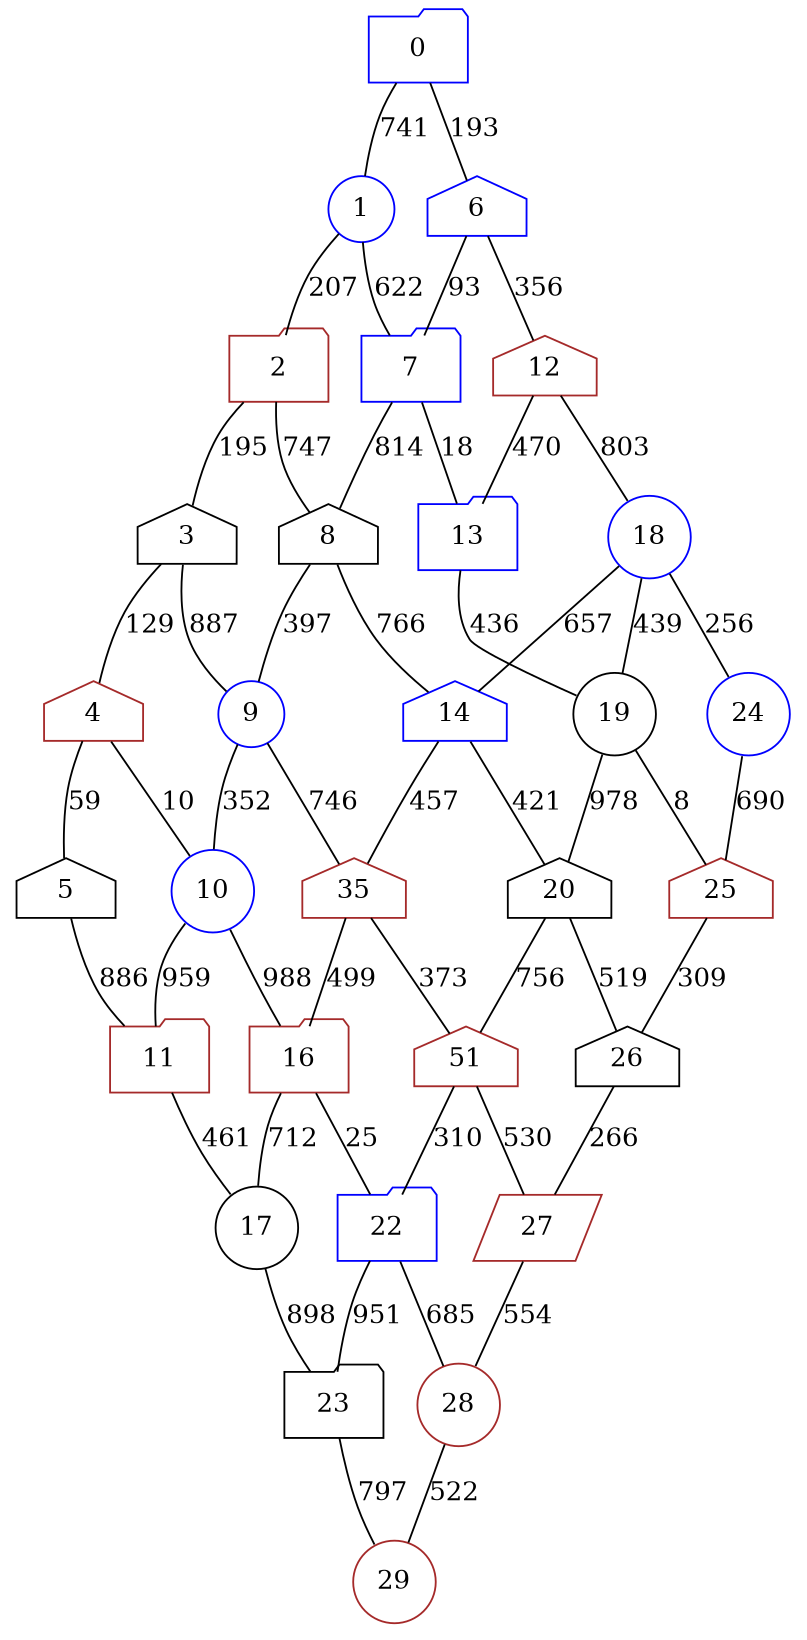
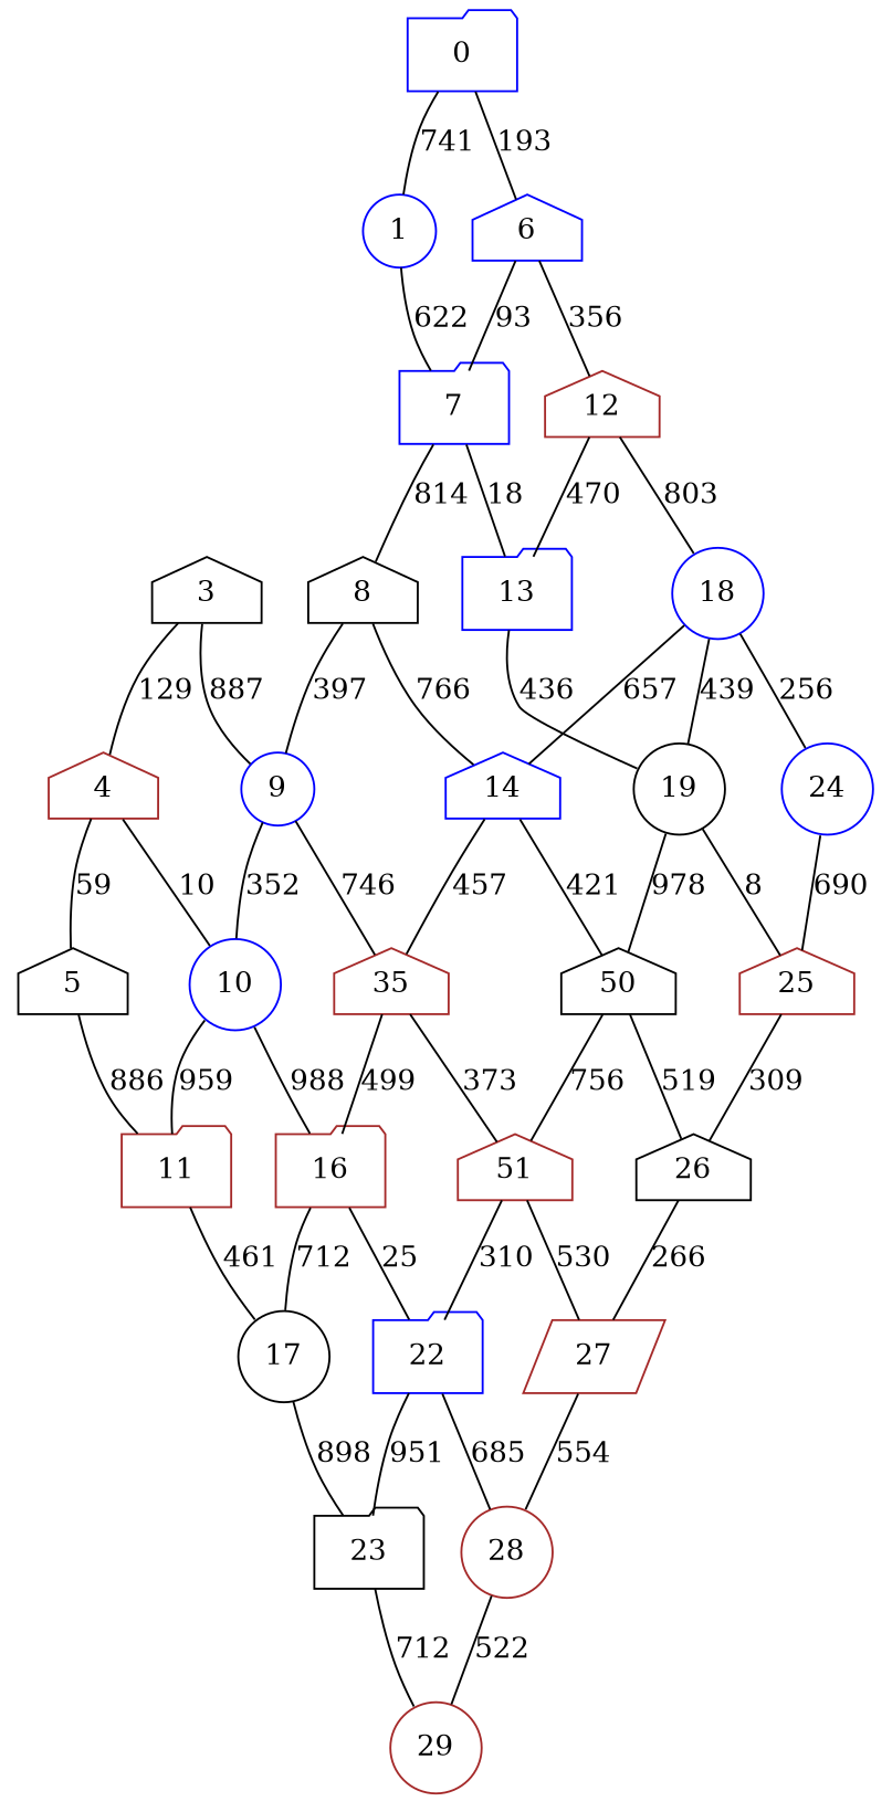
  strict graph {
    node [color=blue shape=house]
    0 [shape=folder]
    1 [shape=circle]
    6
-   2 [color=brown shape=folder]
    7 [shape=folder]
    12 [color=brown]
    3 [color=black]
    8 [color=black]
    13 [shape=folder]
    4 [color=brown]
    9 [shape=circle]
    14
    5 [color=black]
    10 [shape=circle]
    n15 [color=brown label=35]
    11 [color=brown shape=folder]
    16 [color=brown shape=folder]
    17 [color=black shape=circle]
    18 [shape=circle]
    19 [color=black shape=circle]
-   20 [color=black]
+   20 [color=black label=50]
    n22 [color=brown label=51]
    22 [shape=folder]
    23 [color=black shape=folder]
    24 [shape=circle]
    25 [color=brown]
    26 [color=black]
    27 [color=brown shape=parallelogram]
    28 [color=brown shape=circle]
    29 [color=brown shape=circle]
    0 -- 1 [label=741]
    0 -- 6 [label=193]
-   1 -- 2 [label=207]
    1 -- 7 [label=622]
    6 -- 7 [label=93]
    6 -- 12 [label=356]
-   2 -- 3 [label=195]
-   2 -- 8 [label=747]
    7 -- 8 [label=814]
    7 -- 13 [label=18]
    12 -- 13 [label=470]
    12 -- 18 [label=803]
    3 -- 4 [label=129]
    3 -- 9 [label=887]
    8 -- 9 [label=397]
    8 -- 14 [label=766]
    13 -- 19 [label=436]
    4 -- 5 [label=59]
    4 -- 10 [label=10]
    9 -- 10 [label=352]
    9 -- n15 [label=746]
    14 -- n15 [label=457]
    14 -- 20 [label=421]
    5 -- 11 [label=886]
    10 -- 11 [label=959]
    10 -- 16 [label=988]
    n15 -- 16 [label=499]
    n15 -- n22 [label=373]
    11 -- 17 [label=461]
    16 -- 17 [label=712]
    16 -- 22 [label=25]
    17 -- 23 [label=898]
    18 -- 14 [label=657]
    18 -- 19 [label=439]
    18 -- 24 [label=256]
    19 -- 20 [label=978]
    19 -- 25 [label=8]
    20 -- n22 [label=756]
    20 -- 26 [label=519]
    n22 -- 22 [label=310]
    n22 -- 27 [label=530]
    22 -- 23 [label=951]
    22 -- 28 [label=685]
-   23 -- 29 [label=797]
+   23 -- 29 [label=712]
    24 -- 25 [label=690]
    25 -- 26 [label=309]
    26 -- 27 [label=266]
    27 -- 28 [label=554]
    28 -- 29 [label=522]
  }
